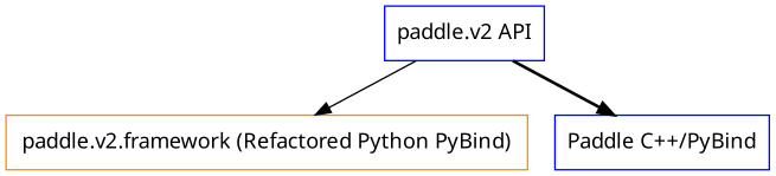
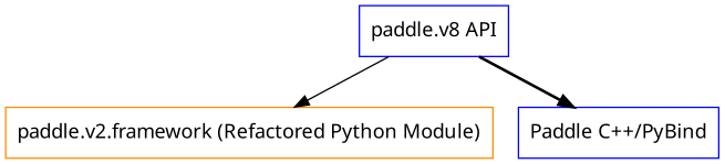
  digraph {
    fontname="Noto Sans"
    node [color=blue fontname="Noto Sans" shape=box]
    edge [fontname="Noto Sans"]
-   n1 [label="paddle.v2 API"]
-   n2 [color=darkorange label="paddle.v2.framework (Refactored Python PyBind)"]
+   n1 [label="paddle.v8 API"]
+   n2 [color=darkorange label="paddle.v2.framework (Refactored Python Module)"]
    n3 [label="Paddle C++/PyBind"]
    n1 -> n2 [style=solid]
    n1 -> n3 [style=bold]
  }
